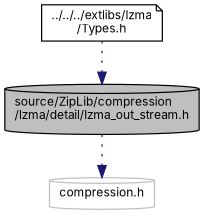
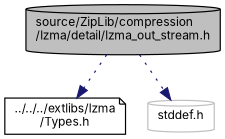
  digraph {
    fontname=Inter
    node [color=black fillcolor=white fontname=Inter fontsize=10 shape=cylinder style=filled]
    edge [color=midnightblue fontname=Inter fontsize=10 labelfontname=Helvetica labelfontsize=10 style=dotted]
    n1 [fillcolor=grey75 fontcolor=black height=0.2 label="source/ZipLib/compression\l/lzma/detail/lzma_out_stream.h" width=0.4]
    n2 [height=0.2 label="../../../extlibs/lzma\l/Types.h" shape=note width=0.4]
-   n3 [color=grey75 height=0.2 label="compression.h" width=0.4]
-   n2 -> n1
+   n3 [color=grey75 height=0.2 label="stddef.h" width=0.4]
+   n1 -> n2
    n1 -> n3
  }
